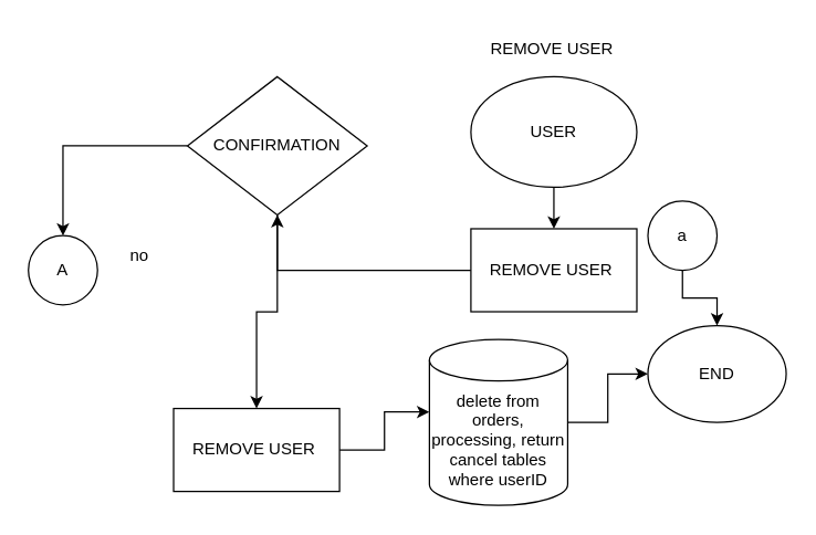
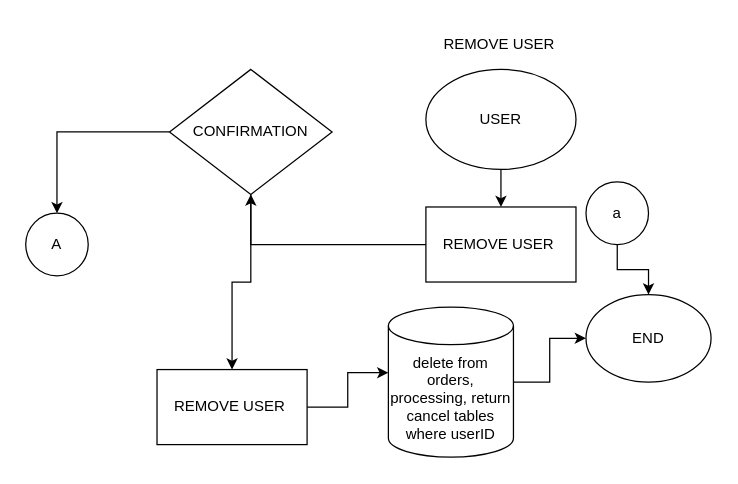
  <mxCell id="0" />
  <mxCell id="1" parent="0" />
  <mxCell id="2" value="REMOVE USER&amp;nbsp;" style="text;html=1;align=center;verticalAlign=middle;resizable=0;points=[];autosize=1;strokeColor=none;fillColor=none;" vertex="1" parent="1"><mxGeometry x="340" y="20" width="120" height="30" as="geometry" /></mxCell>
  <mxCell id="3" value="" style="edgeStyle=orthogonalEdgeStyle;rounded=0;orthogonalLoop=1;jettySize=auto;html=1;" edge="1" parent="1" source="4" target="6"><mxGeometry relative="1" as="geometry" /></mxCell>
  <mxCell id="4" value="USER" style="ellipse;whiteSpace=wrap;html=1;" vertex="1" parent="1"><mxGeometry x="340" y="55" width="120" height="80" as="geometry" /></mxCell>
  <mxCell id="5" value="" style="edgeStyle=orthogonalEdgeStyle;rounded=0;orthogonalLoop=1;jettySize=auto;html=1;" edge="1" parent="1" source="6" target="9"><mxGeometry relative="1" as="geometry" /></mxCell>
  <mxCell id="6" value="REMOVE USER&amp;nbsp;" style="whiteSpace=wrap;html=1;" vertex="1" parent="1"><mxGeometry x="340" y="165" width="120" height="60" as="geometry" /></mxCell>
  <mxCell id="7" value="" style="edgeStyle=orthogonalEdgeStyle;rounded=0;orthogonalLoop=1;jettySize=auto;html=1;" edge="1" parent="1" source="9" target="11"><mxGeometry relative="1" as="geometry" /></mxCell>
  <mxCell id="8" value="" style="edgeStyle=orthogonalEdgeStyle;rounded=0;orthogonalLoop=1;jettySize=auto;html=1;" edge="1" parent="1" source="9" target="15"><mxGeometry relative="1" as="geometry" /></mxCell>
  <mxCell id="9" value="CONFIRMATION" style="rhombus;whiteSpace=wrap;html=1;" vertex="1" parent="1"><mxGeometry x="135" y="55" width="130" height="100" as="geometry" /></mxCell>
  <mxCell id="10" style="edgeStyle=orthogonalEdgeStyle;rounded=0;orthogonalLoop=1;jettySize=auto;html=1;entryX=0;entryY=0;entryDx=0;entryDy=52.5;entryPerimeter=0;" edge="1" parent="1" source="11" target="13"><mxGeometry relative="1" as="geometry" /></mxCell>
  <mxCell id="11" value="REMOVE USER&amp;nbsp;" style="whiteSpace=wrap;html=1;" vertex="1" parent="1"><mxGeometry x="125" y="295" width="120" height="60" as="geometry" /></mxCell>
  <mxCell id="12" style="edgeStyle=orthogonalEdgeStyle;rounded=0;orthogonalLoop=1;jettySize=auto;html=1;" edge="1" parent="1" source="13" target="14"><mxGeometry relative="1" as="geometry" /></mxCell>
  <mxCell id="13" value="delete from orders, processing, return cancel tables where userID" style="shape=cylinder3;whiteSpace=wrap;html=1;boundedLbl=1;backgroundOutline=1;size=15;" vertex="1" parent="1"><mxGeometry x="310" y="245" width="100" height="120" as="geometry" /></mxCell>
  <mxCell id="14" value="END" style="ellipse;whiteSpace=wrap;html=1;" vertex="1" parent="1"><mxGeometry x="468" y="235" width="100" height="70" as="geometry" /></mxCell>
  <mxCell id="15" value="A" style="ellipse;whiteSpace=wrap;html=1;aspect=fixed;" vertex="1" parent="1"><mxGeometry x="20" y="170" width="50" height="50" as="geometry" /></mxCell>
  <mxCell id="16" value="" style="edgeStyle=orthogonalEdgeStyle;rounded=0;orthogonalLoop=1;jettySize=auto;html=1;" edge="1" parent="1" source="17" target="14"><mxGeometry relative="1" as="geometry" /></mxCell>
  <mxCell id="17" value="a" style="ellipse;whiteSpace=wrap;html=1;aspect=fixed;" vertex="1" parent="1"><mxGeometry x="468" y="145" width="50" height="50" as="geometry" /></mxCell>
- <mxCell id="18" value="no" style="text;html=1;align=center;verticalAlign=middle;resizable=0;points=[];autosize=1;strokeColor=none;fillColor=none;" vertex="1" parent="1"><mxGeometry x="80" y="170" width="40" height="30" as="geometry" /></mxCell>
